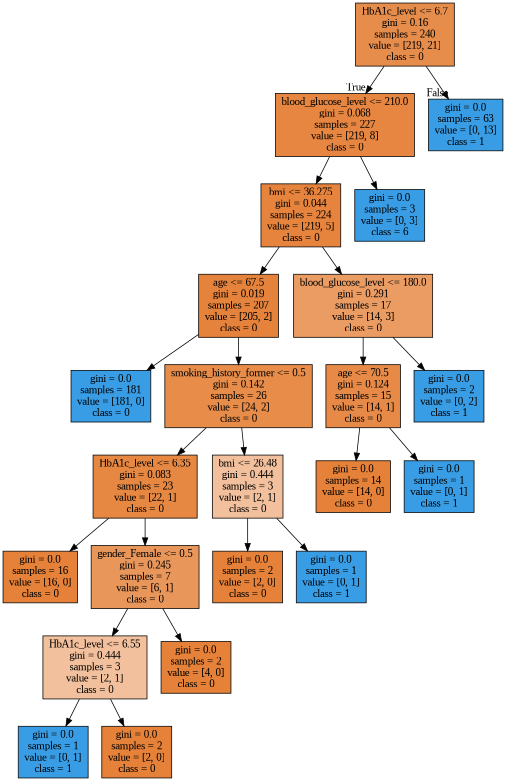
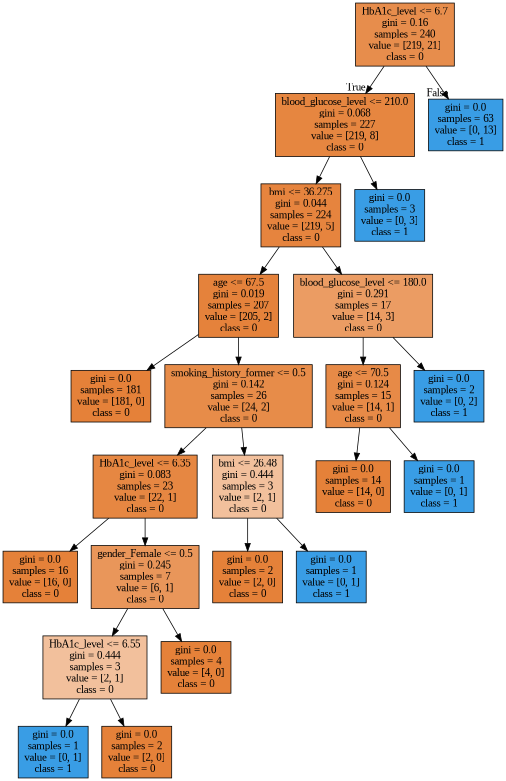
  digraph {
    fontname="Liberation Serif"
    node [color=black fillcolor="#399de5" fontname="Liberation Serif" shape=box style=filled]
    edge [fontname="Liberation Serif"]
    n1 [fillcolor="#e78d4c" label="HbA1c_level <= 6.7\ngini = 0.16\nsamples = 240\nvalue = [219, 21]\nclass = 0"]
    n2 [fillcolor="#e68640" label="blood_glucose_level <= 210.0\ngini = 0.068\nsamples = 227\nvalue = [219, 8]\nclass = 0"]
    n3 [label="gini = 0.0\nsamples = 63\nvalue = [0, 13]\nclass = 1"]
    n4 [fillcolor="#e6843e" label="bmi <= 36.275\ngini = 0.044\nsamples = 224\nvalue = [219, 5]\nclass = 0"]
-   n5 [label="gini = 0.0\nsamples = 3\nvalue = [0, 3]\nclass = 6"]
+   n5 [label="gini = 0.0\nsamples = 3\nvalue = [0, 3]\nclass = 1"]
    n6 [fillcolor="#e5823b" label="age <= 67.5\ngini = 0.019\nsamples = 207\nvalue = [205, 2]\nclass = 0"]
    n7 [fillcolor="#eb9c63" label="blood_glucose_level <= 180.0\ngini = 0.291\nsamples = 17\nvalue = [14, 3]\nclass = 0"]
-   n8 [label="gini = 0.0\nsamples = 181\nvalue = [181, 0]\nclass = 0"]
+   n8 [fillcolor="#e58139" label="gini = 0.0\nsamples = 181\nvalue = [181, 0]\nclass = 0"]
    n9 [fillcolor="#e78c49" label="smoking_history_former <= 0.5\ngini = 0.142\nsamples = 26\nvalue = [24, 2]\nclass = 0"]
    n10 [fillcolor="#e78a47" label="age <= 70.5\ngini = 0.124\nsamples = 15\nvalue = [14, 1]\nclass = 0"]
    n11 [label="gini = 0.0\nsamples = 2\nvalue = [0, 2]\nclass = 1"]
    n12 [fillcolor="#e68742" label="HbA1c_level <= 6.35\ngini = 0.083\nsamples = 23\nvalue = [22, 1]\nclass = 0"]
    n13 [fillcolor="#f2c09c" label="bmi <= 26.48\ngini = 0.444\nsamples = 3\nvalue = [2, 1]\nclass = 0"]
    n14 [fillcolor="#e58139" label="gini = 0.0\nsamples = 16\nvalue = [16, 0]\nclass = 0"]
    n15 [fillcolor="#e9965a" label="gender_Female <= 0.5\ngini = 0.245\nsamples = 7\nvalue = [6, 1]\nclass = 0"]
    n16 [fillcolor="#e58139" label="gini = 0.0\nsamples = 2\nvalue = [2, 0]\nclass = 0"]
    n17 [label="gini = 0.0\nsamples = 1\nvalue = [0, 1]\nclass = 1"]
    n18 [fillcolor="#f2c09c" label="HbA1c_level <= 6.55\ngini = 0.444\nsamples = 3\nvalue = [2, 1]\nclass = 0"]
-   n19 [fillcolor="#e58139" label="gini = 0.0\nsamples = 2\nvalue = [4, 0]\nclass = 0"]
+   n19 [fillcolor="#e58139" label="gini = 0.0\nsamples = 4\nvalue = [4, 0]\nclass = 0"]
    n20 [label="gini = 0.0\nsamples = 1\nvalue = [0, 1]\nclass = 1"]
    n21 [fillcolor="#e58139" label="gini = 0.0\nsamples = 2\nvalue = [2, 0]\nclass = 0"]
    n22 [fillcolor="#e58139" label="gini = 0.0\nsamples = 14\nvalue = [14, 0]\nclass = 0"]
    n23 [label="gini = 0.0\nsamples = 1\nvalue = [0, 1]\nclass = 1"]
    n1 -> n2 [headlabel=True labelangle=45 labeldistance=2.5]
    n1 -> n3 [headlabel=False labelangle=-45 labeldistance=2.5]
    n2 -> n4
    n2 -> n5
    n4 -> n6
    n4 -> n7
    n6 -> n8
    n6 -> n9
    n7 -> n10
    n7 -> n11
    n9 -> n12
    n9 -> n13
    n10 -> n22
    n10 -> n23
    n12 -> n14
    n12 -> n15
    n13 -> n16
    n13 -> n17
    n15 -> n18
    n15 -> n19
    n18 -> n20
    n18 -> n21
  }
